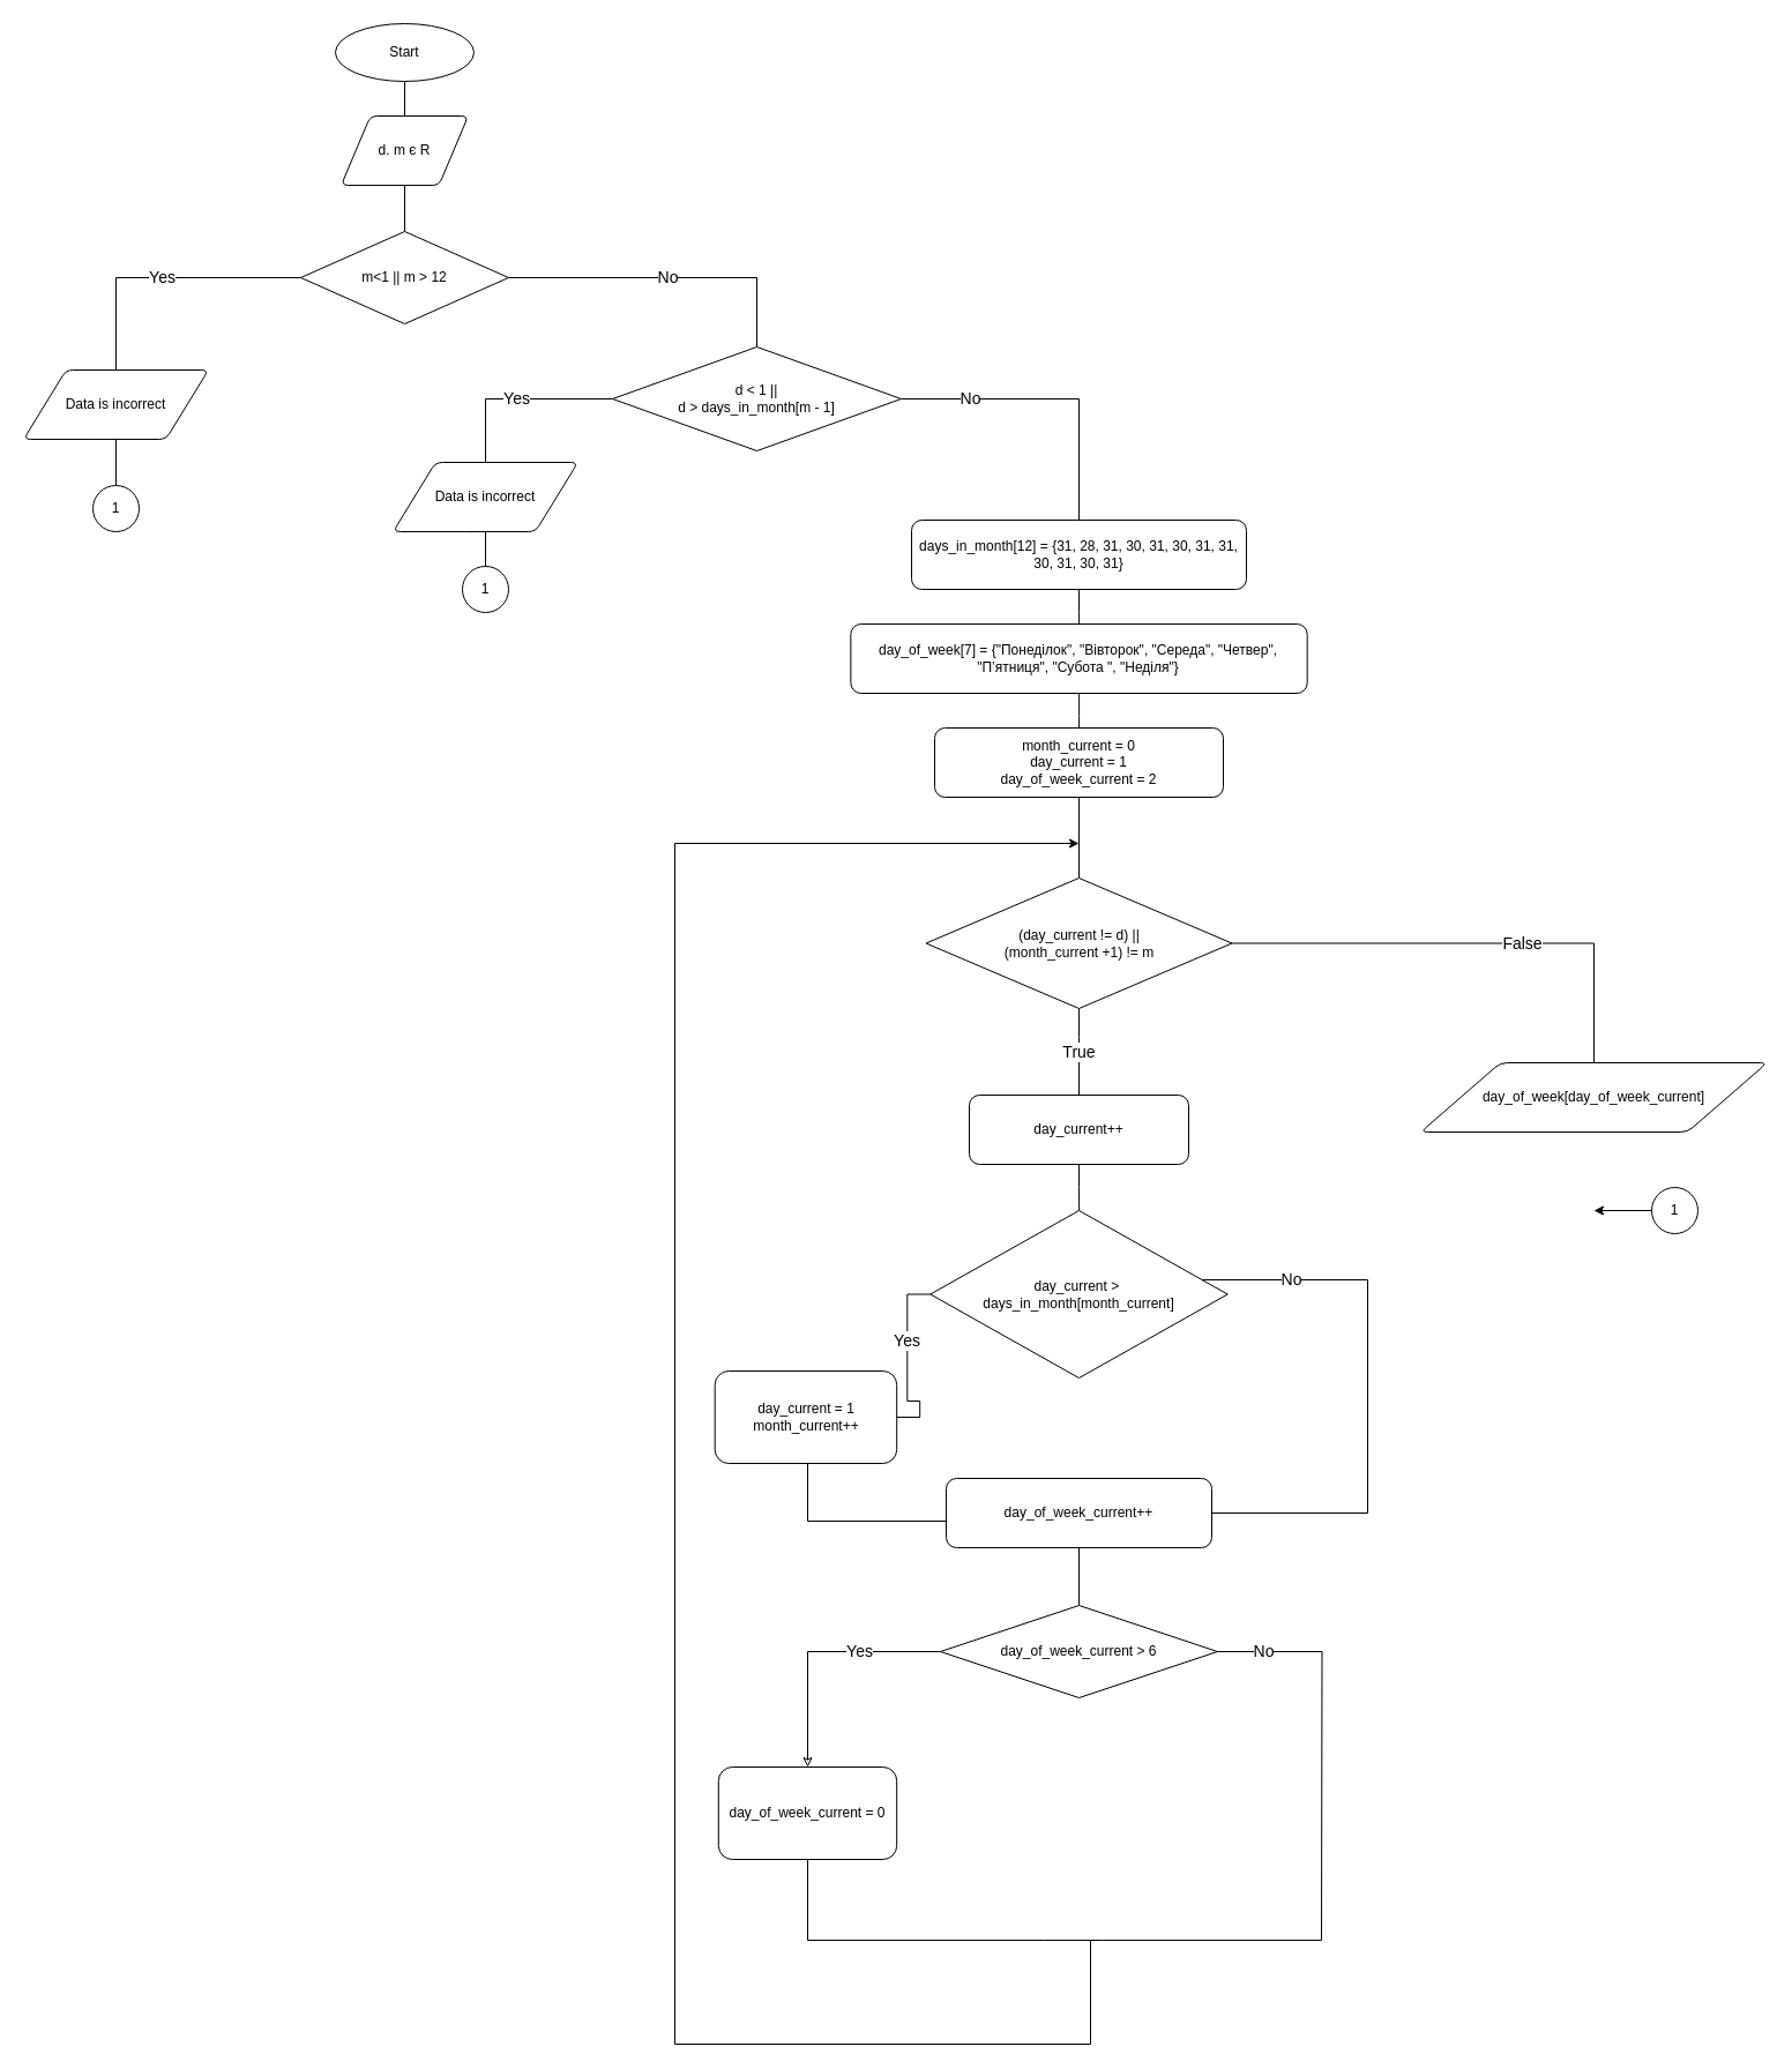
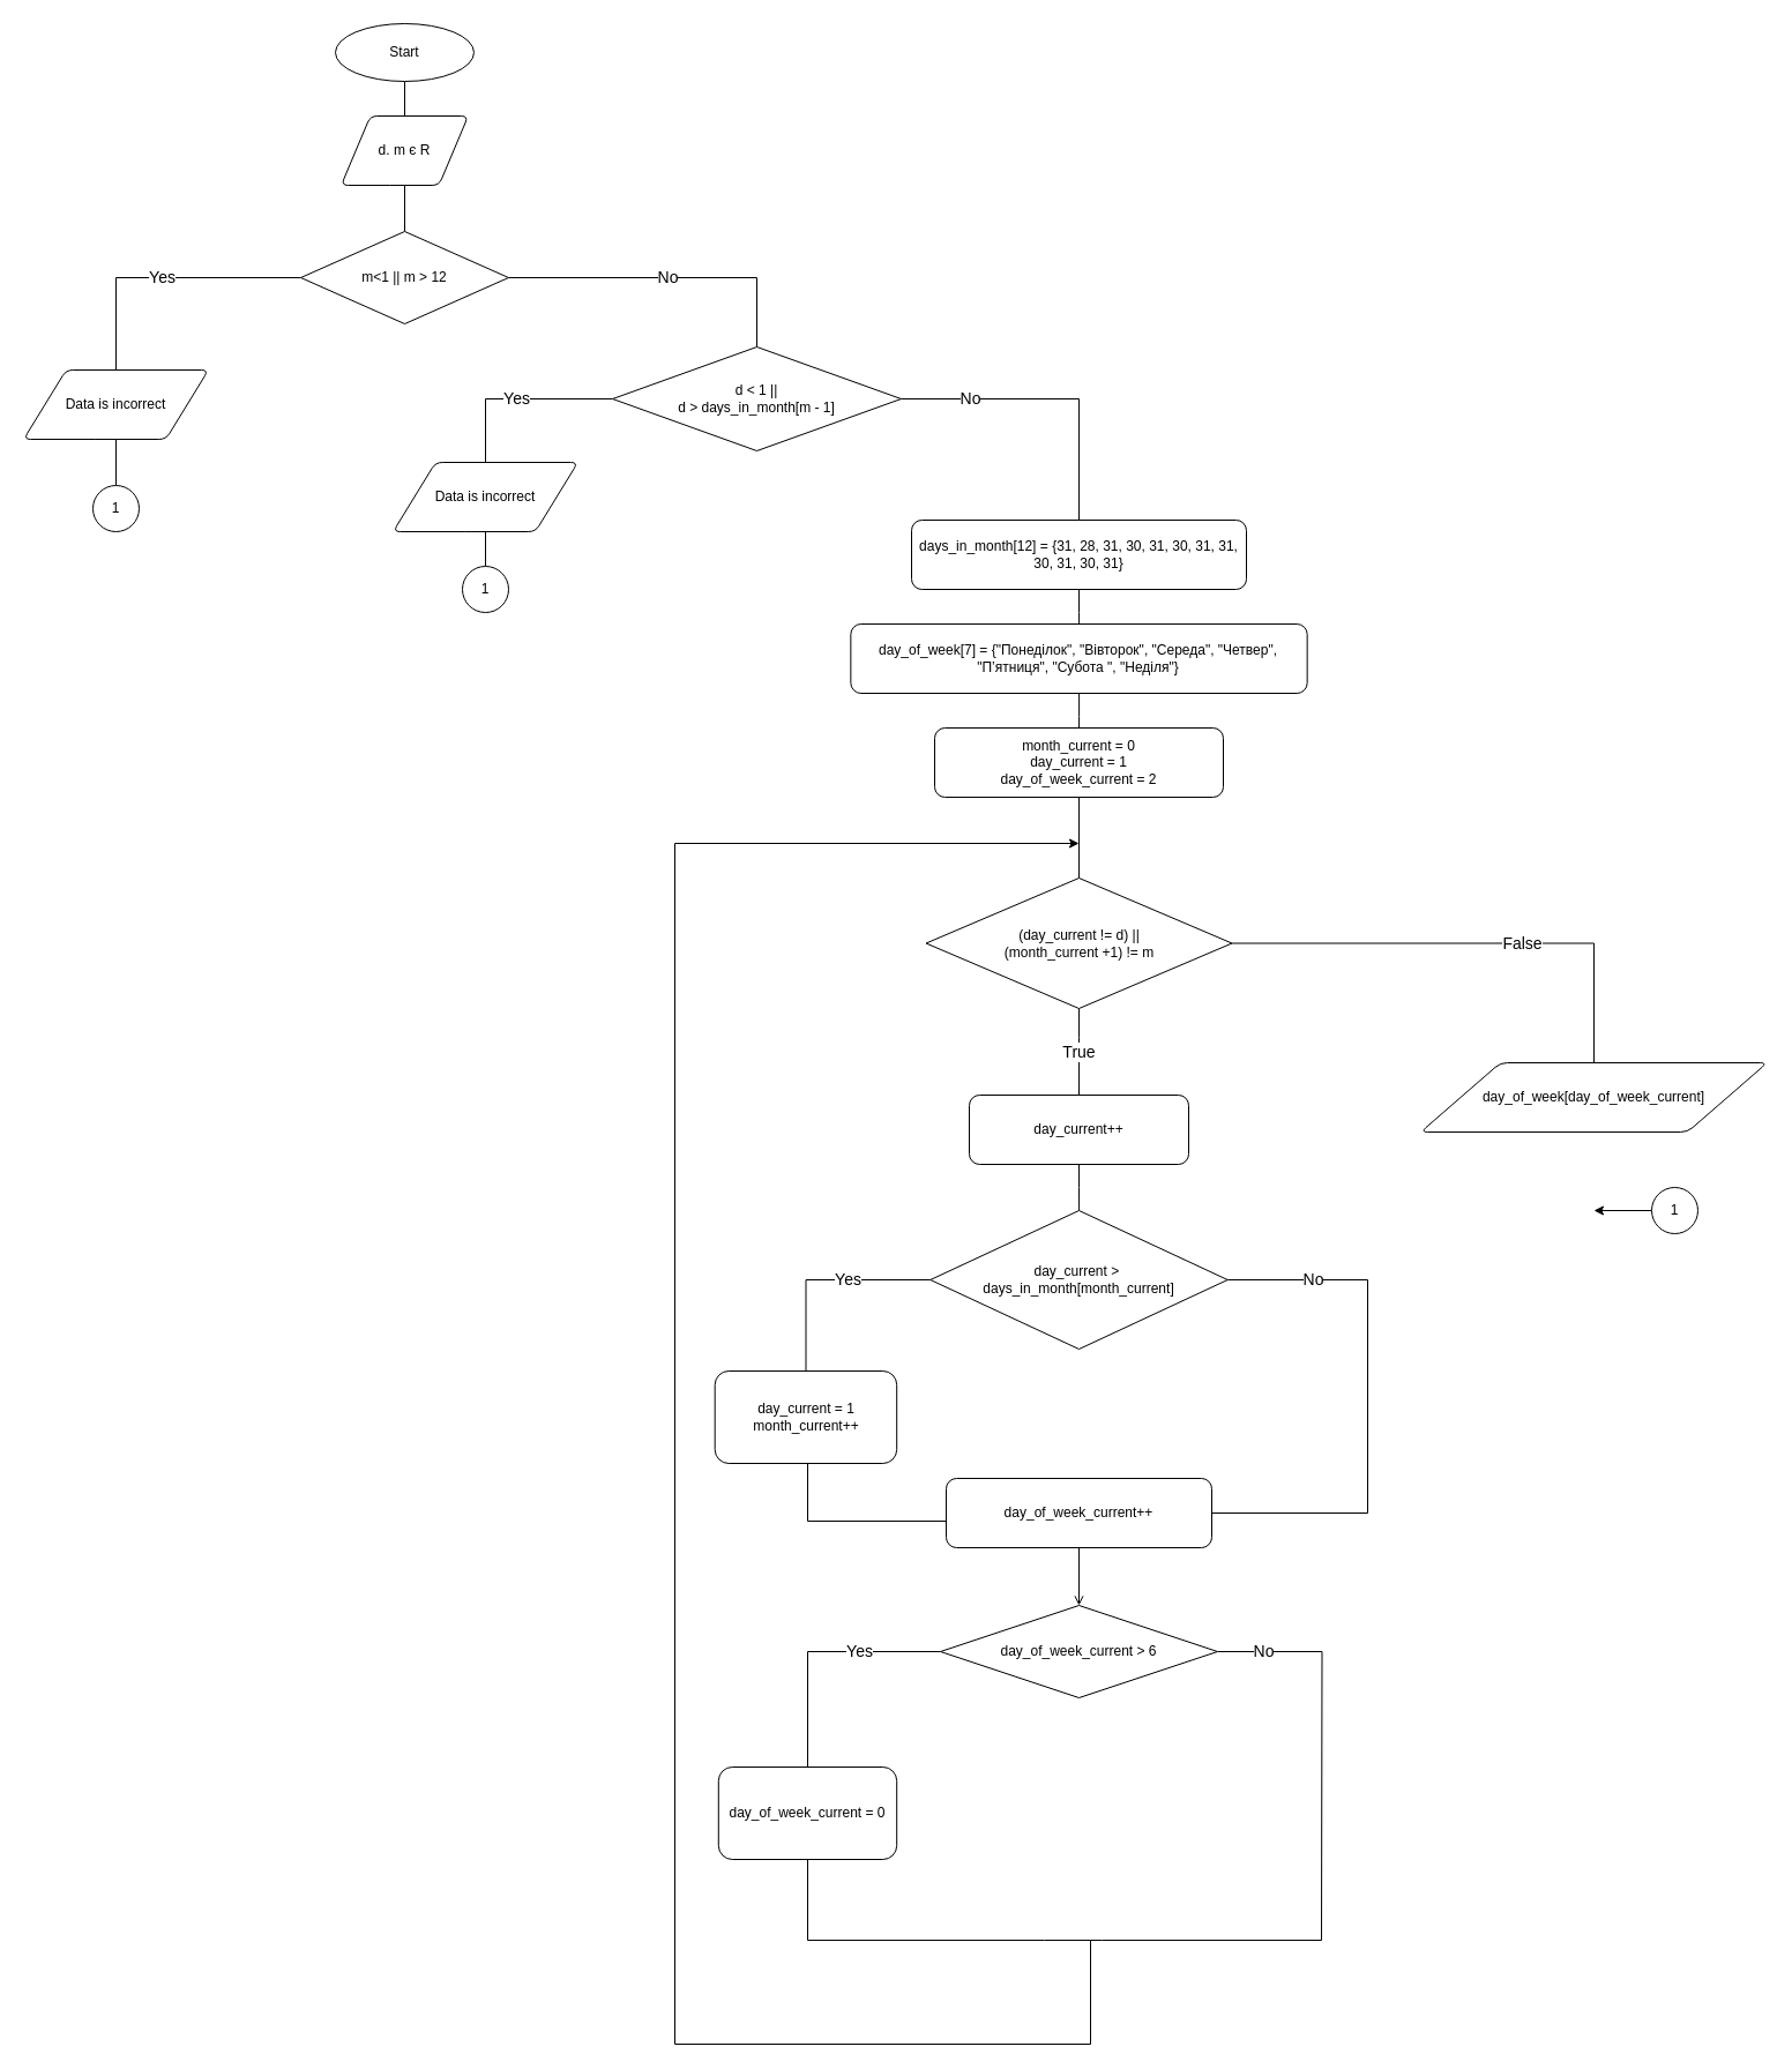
  <mxCell id="0" />
  <mxCell id="1" parent="0" />
  <mxCell id="2" value="" style="edgeStyle=orthogonalEdgeStyle;rounded=0;orthogonalLoop=1;jettySize=auto;html=1;endArrow=none;endFill=0;" parent="1" source="3" target="5" edge="1"><mxGeometry relative="1" as="geometry" /></mxCell>
  <mxCell id="3" value="Start" style="ellipse;whiteSpace=wrap;html=1;" parent="1" vertex="1"><mxGeometry x="290" y="20" width="120" height="50" as="geometry" /></mxCell>
  <mxCell id="4" value="" style="edgeStyle=orthogonalEdgeStyle;rounded=0;orthogonalLoop=1;jettySize=auto;html=1;endArrow=none;endFill=0;" edge="1" parent="1" source="5" target="37"><mxGeometry relative="1" as="geometry" /></mxCell>
  <mxCell id="5" value="d. m є R" style="shape=parallelogram;html=1;strokeWidth=1;perimeter=parallelogramPerimeter;whiteSpace=wrap;rounded=1;arcSize=12;size=0.23;" parent="1" vertex="1"><mxGeometry x="295" y="100" width="110" height="60" as="geometry" /></mxCell>
  <mxCell id="6" value="" style="edgeStyle=orthogonalEdgeStyle;rounded=0;orthogonalLoop=1;jettySize=auto;html=1;endArrow=none;endFill=0;" parent="1" source="7" target="9" edge="1"><mxGeometry relative="1" as="geometry" /></mxCell>
  <mxCell id="7" value="days_in_month[12] = {31, 28, 31, 30, 31, 30, 31, 31, 30, 31, 30, 31}" style="rounded=1;whiteSpace=wrap;html=1;" parent="1" vertex="1"><mxGeometry x="789" y="450" width="290" height="60" as="geometry" /></mxCell>
  <mxCell id="8" value="" style="edgeStyle=orthogonalEdgeStyle;rounded=0;orthogonalLoop=1;jettySize=auto;html=1;endArrow=none;endFill=0;" parent="1" source="9" target="11" edge="1"><mxGeometry relative="1" as="geometry" /></mxCell>
  <mxCell id="9" value="day_of_week[7] = {&quot;Понедiлок&quot;, &quot;Вiвторок&quot;, &quot;Середа&quot;, &quot;Четвер&quot;, &quot;П’ятниця&quot;, &quot;Субота &quot;, &quot;Недiля&quot;}" style="rounded=1;whiteSpace=wrap;html=1;" parent="1" vertex="1"><mxGeometry x="736.35" y="540" width="395.31" height="60" as="geometry" /></mxCell>
  <mxCell id="10" value="" style="edgeStyle=orthogonalEdgeStyle;rounded=0;orthogonalLoop=1;jettySize=auto;html=1;endArrow=none;endFill=0;" parent="1" source="11" target="14" edge="1"><mxGeometry relative="1" as="geometry" /></mxCell>
  <mxCell id="11" value="month_current = 0&lt;br&gt;day_current = 1&lt;br&gt;day_of_week_current = 2" style="rounded=1;whiteSpace=wrap;html=1;" parent="1" vertex="1"><mxGeometry x="809" y="630" width="250" height="60" as="geometry" /></mxCell>
  <mxCell id="12" value="&lt;font style=&quot;font-size: 14px&quot;&gt;True&lt;/font&gt;" style="edgeStyle=orthogonalEdgeStyle;rounded=0;orthogonalLoop=1;jettySize=auto;html=1;endArrow=none;endFill=0;" parent="1" source="14" target="16" edge="1"><mxGeometry relative="1" as="geometry"><Array as="points"><mxPoint x="934" y="898" /><mxPoint x="934" y="898" /></Array></mxGeometry></mxCell>
  <mxCell id="13" value="&lt;font style=&quot;font-size: 14px&quot;&gt;False&lt;/font&gt;" style="edgeStyle=orthogonalEdgeStyle;rounded=0;orthogonalLoop=1;jettySize=auto;html=1;endArrow=none;endFill=0;" parent="1" source="14" edge="1"><mxGeometry relative="1" as="geometry"><mxPoint x="1464" y="920" as="targetPoint" /><Array as="points"><mxPoint x="1380" y="817" /><mxPoint x="1380" y="920" /></Array></mxGeometry></mxCell>
  <mxCell id="14" value="(day_current != d) ||&lt;br&gt;(month_current +1) != m" style="rhombus;whiteSpace=wrap;html=1;" parent="1" vertex="1"><mxGeometry x="801.5" y="760" width="265" height="113" as="geometry" /></mxCell>
  <mxCell id="15" value="" style="edgeStyle=orthogonalEdgeStyle;rounded=0;orthogonalLoop=1;jettySize=auto;html=1;endArrow=none;endFill=0;" parent="1" source="16" target="19" edge="1"><mxGeometry relative="1" as="geometry" /></mxCell>
  <mxCell id="16" value="day_current++" style="rounded=1;whiteSpace=wrap;html=1;" parent="1" vertex="1"><mxGeometry x="839" y="948" width="190" height="60" as="geometry" /></mxCell>
  <mxCell id="17" value="&lt;font style=&quot;font-size: 14px&quot;&gt;Yes&lt;/font&gt;" style="edgeStyle=orthogonalEdgeStyle;rounded=0;orthogonalLoop=1;jettySize=auto;html=1;endArrow=none;endFill=0;" parent="1" source="19" target="21" edge="1"><mxGeometry x="-0.235" relative="1" as="geometry"><mxPoint as="offset" /></mxGeometry></mxCell>
  <mxCell id="18" value="&lt;font style=&quot;font-size: 14px&quot;&gt;No&lt;/font&gt;" style="edgeStyle=orthogonalEdgeStyle;rounded=0;orthogonalLoop=1;jettySize=auto;html=1;endArrow=none;endFill=0;" parent="1" source="19" target="23" edge="1"><mxGeometry x="-0.679" relative="1" as="geometry"><Array as="points"><mxPoint x="1184" y="1108" /><mxPoint x="1184" y="1310" /></Array><mxPoint as="offset" /></mxGeometry></mxCell>
- <mxCell id="19" value="day_current &amp;gt;&amp;nbsp;&lt;br&gt;days_in_month[month_current]" style="rhombus;whiteSpace=wrap;html=1;" parent="1" vertex="1"><mxGeometry x="805.25" y="1048" width="257.5" height="145" as="geometry" /></mxCell>
+ <mxCell id="19" value="day_current &amp;gt;&amp;nbsp;&lt;br&gt;days_in_month[month_current]" style="rhombus;whiteSpace=wrap;html=1;" parent="1" vertex="1"><mxGeometry x="805.25" y="1048" width="257.5" height="120" as="geometry" /></mxCell>
  <mxCell id="20" style="edgeStyle=orthogonalEdgeStyle;rounded=0;orthogonalLoop=1;jettySize=auto;html=1;entryX=0;entryY=0.617;entryDx=0;entryDy=0;entryPerimeter=0;endArrow=none;endFill=0;" parent="1" source="21" target="23" edge="1"><mxGeometry relative="1" as="geometry"><Array as="points"><mxPoint x="699" y="1317" /></Array></mxGeometry></mxCell>
  <mxCell id="21" value="day_current = 1&lt;br&gt;month_current++" style="rounded=1;whiteSpace=wrap;html=1;" parent="1" vertex="1"><mxGeometry x="618.69" y="1187" width="157.5" height="80" as="geometry" /></mxCell>
- <mxCell id="22" value="" style="edgeStyle=orthogonalEdgeStyle;rounded=0;orthogonalLoop=1;jettySize=auto;html=1;endArrow=none;endFill=0;" parent="1" source="23" target="26" edge="1"><mxGeometry relative="1" as="geometry" /></mxCell>
+ <mxCell id="22" value="" style="edgeStyle=orthogonalEdgeStyle;rounded=0;orthogonalLoop=1;jettySize=auto;html=1;endArrow=open;endFill=0;" parent="1" source="23" target="26" edge="1"><mxGeometry relative="1" as="geometry" /></mxCell>
  <mxCell id="23" value="day_of_week_current++" style="rounded=1;whiteSpace=wrap;html=1;" parent="1" vertex="1"><mxGeometry x="819" y="1280" width="230" height="60" as="geometry" /></mxCell>
- <mxCell id="24" value="&lt;font style=&quot;font-size: 14px&quot;&gt;Yes&lt;/font&gt;" style="edgeStyle=orthogonalEdgeStyle;rounded=0;orthogonalLoop=1;jettySize=auto;html=1;endArrow=classic;endFill=0;" parent="1" source="26" target="28" edge="1"><mxGeometry x="-0.349" relative="1" as="geometry"><mxPoint as="offset" /></mxGeometry></mxCell>
+ <mxCell id="24" value="&lt;font style=&quot;font-size: 14px&quot;&gt;Yes&lt;/font&gt;" style="edgeStyle=orthogonalEdgeStyle;rounded=0;orthogonalLoop=1;jettySize=auto;html=1;endArrow=none;endFill=0;" parent="1" source="26" target="28" edge="1"><mxGeometry x="-0.349" relative="1" as="geometry"><mxPoint as="offset" /></mxGeometry></mxCell>
  <mxCell id="25" value="&lt;font style=&quot;font-size: 14px&quot;&gt;No&lt;/font&gt;" style="edgeStyle=orthogonalEdgeStyle;rounded=0;orthogonalLoop=1;jettySize=auto;html=1;endArrow=none;endFill=0;" parent="1" source="26" edge="1"><mxGeometry x="-0.765" relative="1" as="geometry"><mxPoint x="1144" y="1680" as="targetPoint" /><mxPoint as="offset" /></mxGeometry></mxCell>
  <mxCell id="26" value="day_of_week_current &amp;gt; 6" style="rhombus;whiteSpace=wrap;html=1;" parent="1" vertex="1"><mxGeometry x="814" y="1390" width="240" height="80" as="geometry" /></mxCell>
  <mxCell id="27" style="edgeStyle=orthogonalEdgeStyle;rounded=0;orthogonalLoop=1;jettySize=auto;html=1;endArrow=none;endFill=0;" parent="1" source="28" edge="1"><mxGeometry relative="1" as="geometry"><mxPoint x="954" y="1680" as="targetPoint" /><Array as="points"><mxPoint x="699" y="1680" /><mxPoint x="904" y="1680" /></Array></mxGeometry></mxCell>
  <mxCell id="28" value="day_of_week_current = 0" style="rounded=1;whiteSpace=wrap;html=1;" parent="1" vertex="1"><mxGeometry x="621.81" y="1530" width="154.38" height="80" as="geometry" /></mxCell>
  <mxCell id="29" value="" style="endArrow=none;html=1;" parent="1" edge="1"><mxGeometry width="50" height="50" relative="1" as="geometry"><mxPoint x="954" y="1680" as="sourcePoint" /><mxPoint x="1144" y="1680" as="targetPoint" /></mxGeometry></mxCell>
  <mxCell id="30" value="" style="endArrow=none;html=1;" parent="1" edge="1"><mxGeometry width="50" height="50" relative="1" as="geometry"><mxPoint x="944" y="1770" as="sourcePoint" /><mxPoint x="944" y="1680" as="targetPoint" /></mxGeometry></mxCell>
  <mxCell id="31" value="" style="endArrow=none;html=1;" parent="1" edge="1"><mxGeometry width="50" height="50" relative="1" as="geometry"><mxPoint x="584" y="1770" as="sourcePoint" /><mxPoint x="944" y="1770" as="targetPoint" /></mxGeometry></mxCell>
  <mxCell id="32" value="" style="endArrow=none;html=1;" parent="1" edge="1"><mxGeometry width="50" height="50" relative="1" as="geometry"><mxPoint x="584" y="1770" as="sourcePoint" /><mxPoint x="584" y="730" as="targetPoint" /><Array as="points" /></mxGeometry></mxCell>
  <mxCell id="33" value="" style="endArrow=classic;html=1;endFill=1;" parent="1" edge="1"><mxGeometry width="50" height="50" relative="1" as="geometry"><mxPoint x="584" y="730" as="sourcePoint" /><mxPoint x="934" y="730" as="targetPoint" /></mxGeometry></mxCell>
  <mxCell id="34" value="day_of_week[day_of_week_current]" style="shape=parallelogram;html=1;strokeWidth=1;perimeter=parallelogramPerimeter;whiteSpace=wrap;rounded=1;arcSize=12;size=0.23;" parent="1" vertex="1"><mxGeometry x="1230" y="920" width="300" height="60" as="geometry" /></mxCell>
  <mxCell id="35" value="&lt;font style=&quot;font-size: 14px&quot;&gt;Yes&lt;/font&gt;" style="edgeStyle=orthogonalEdgeStyle;rounded=0;orthogonalLoop=1;jettySize=auto;html=1;endArrow=none;endFill=0;" edge="1" parent="1" source="37" target="41"><mxGeometry relative="1" as="geometry" /></mxCell>
  <mxCell id="36" value="&lt;font style=&quot;font-size: 14px&quot;&gt;No&lt;/font&gt;" style="edgeStyle=orthogonalEdgeStyle;rounded=0;orthogonalLoop=1;jettySize=auto;html=1;endArrow=none;endFill=0;" edge="1" parent="1" source="37" target="45"><mxGeometry relative="1" as="geometry" /></mxCell>
  <mxCell id="37" value="m&amp;lt;1 || m &amp;gt; 12" style="rhombus;whiteSpace=wrap;html=1;" vertex="1" parent="1"><mxGeometry x="260" y="200" width="180" height="80" as="geometry" /></mxCell>
  <mxCell id="38" style="edgeStyle=orthogonalEdgeStyle;rounded=0;orthogonalLoop=1;jettySize=auto;html=1;endArrow=classic;endFill=1;" edge="1" parent="1" source="39"><mxGeometry relative="1" as="geometry"><mxPoint x="1380" y="1048" as="targetPoint" /></mxGeometry></mxCell>
  <mxCell id="39" value="1" style="ellipse;whiteSpace=wrap;html=1;" vertex="1" parent="1"><mxGeometry x="1430" y="1028" width="40" height="40" as="geometry" /></mxCell>
  <mxCell id="40" value="" style="edgeStyle=orthogonalEdgeStyle;rounded=0;orthogonalLoop=1;jettySize=auto;html=1;endArrow=none;endFill=0;" edge="1" parent="1" source="41" target="42"><mxGeometry relative="1" as="geometry" /></mxCell>
  <mxCell id="41" value="Data is incorrect" style="shape=parallelogram;html=1;strokeWidth=1;perimeter=parallelogramPerimeter;whiteSpace=wrap;rounded=1;arcSize=12;size=0.23;" vertex="1" parent="1"><mxGeometry x="20" y="320" width="160" height="60" as="geometry" /></mxCell>
  <mxCell id="42" value="1" style="ellipse;whiteSpace=wrap;html=1;" vertex="1" parent="1"><mxGeometry x="80" y="420" width="40" height="40" as="geometry" /></mxCell>
  <mxCell id="43" value="&lt;font style=&quot;font-size: 14px&quot;&gt;Yes&lt;/font&gt;" style="edgeStyle=orthogonalEdgeStyle;rounded=0;orthogonalLoop=1;jettySize=auto;html=1;endArrow=none;endFill=0;" edge="1" parent="1" source="45" target="46"><mxGeometry relative="1" as="geometry" /></mxCell>
  <mxCell id="44" value="&lt;font style=&quot;font-size: 14px&quot;&gt;No&lt;/font&gt;" style="edgeStyle=orthogonalEdgeStyle;rounded=0;orthogonalLoop=1;jettySize=auto;html=1;endArrow=none;endFill=0;" edge="1" parent="1" source="45" target="7"><mxGeometry x="-0.537" relative="1" as="geometry"><mxPoint as="offset" /></mxGeometry></mxCell>
  <mxCell id="45" value="d &amp;lt; 1 || &lt;br&gt;d &amp;gt; days_in_month[m - 1]" style="rhombus;whiteSpace=wrap;html=1;" vertex="1" parent="1"><mxGeometry x="530" y="300" width="250" height="90" as="geometry" /></mxCell>
  <mxCell id="46" value="Data is incorrect" style="shape=parallelogram;html=1;strokeWidth=1;perimeter=parallelogramPerimeter;whiteSpace=wrap;rounded=1;arcSize=12;size=0.23;" vertex="1" parent="1"><mxGeometry x="340" y="400" width="160" height="60" as="geometry" /></mxCell>
  <mxCell id="47" value="" style="edgeStyle=orthogonalEdgeStyle;rounded=0;orthogonalLoop=1;jettySize=auto;html=1;endArrow=none;endFill=0;" edge="1" parent="1" source="48" target="46"><mxGeometry relative="1" as="geometry" /></mxCell>
  <mxCell id="48" value="1" style="ellipse;whiteSpace=wrap;html=1;" vertex="1" parent="1"><mxGeometry x="400" y="490" width="40" height="40" as="geometry" /></mxCell>
